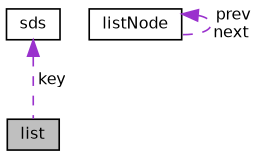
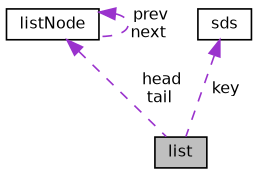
  digraph {
    node [color=black fillcolor=white fontname=Helvetica fontsize=10 shape=record style=filled]
    edge [color=darkorchid3 dir=back fontname=Helvetica fontsize=10 labelfontname=Helvetica labelfontsize=10 style=dashed]
    n1 [fillcolor=grey75 fontcolor=black height=0.2 label=list width=0.4]
    n2 [height=0.2 label=listNode width=0.4]
    n3 [height=0.2 label=sds width=0.4]
+   n2 -> n1 [label=" head\ntail"]
    n2 -> n2 [label=" prev\nnext"]
    n3 -> n1 [label=" key"]
  }
